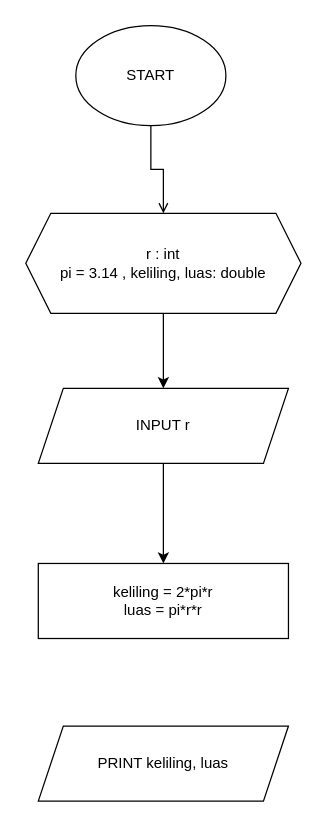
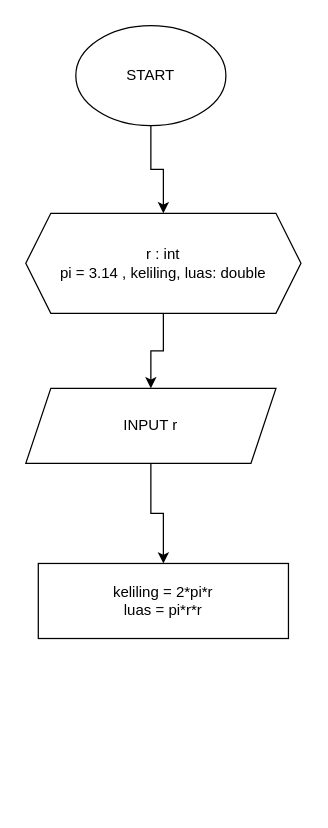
  <mxCell id="0" />
  <mxCell id="1" parent="0" />
- <mxCell id="2" style="edgeStyle=orthogonalEdgeStyle;rounded=0;orthogonalLoop=1;jettySize=auto;html=1;entryX=0.5;entryY=0;entryDx=0;entryDy=0;endArrow=open;" edge="1" parent="1" source="3" target="5"><mxGeometry relative="1" as="geometry" /></mxCell>
+ <mxCell id="2" style="edgeStyle=orthogonalEdgeStyle;rounded=0;orthogonalLoop=1;jettySize=auto;html=1;entryX=0.5;entryY=0;entryDx=0;entryDy=0;" edge="1" parent="1" source="3" target="5"><mxGeometry relative="1" as="geometry" /></mxCell>
  <mxCell id="3" value="START" style="ellipse;whiteSpace=wrap;html=1;" vertex="1" parent="1"><mxGeometry x="60" y="20" width="120" height="80" as="geometry" /></mxCell>
  <mxCell id="4" style="edgeStyle=orthogonalEdgeStyle;rounded=0;orthogonalLoop=1;jettySize=auto;html=1;entryX=0.5;entryY=0;entryDx=0;entryDy=0;" edge="1" parent="1" source="5" target="7"><mxGeometry relative="1" as="geometry" /></mxCell>
  <mxCell id="5" value="r : int&lt;br&gt;pi = 3.14 , keliling, luas: double" style="shape=hexagon;perimeter=hexagonPerimeter2;whiteSpace=wrap;html=1;fixedSize=1;" vertex="1" parent="1"><mxGeometry x="20" y="170" width="220" height="80" as="geometry" /></mxCell>
  <mxCell id="6" style="edgeStyle=orthogonalEdgeStyle;rounded=0;orthogonalLoop=1;jettySize=auto;html=1;entryX=0.5;entryY=0;entryDx=0;entryDy=0;" edge="1" parent="1" source="7" target="8"><mxGeometry relative="1" as="geometry" /></mxCell>
- <mxCell id="7" value="INPUT r" style="shape=parallelogram;perimeter=parallelogramPerimeter;whiteSpace=wrap;html=1;fixedSize=1;" vertex="1" parent="1"><mxGeometry x="30" y="310" width="200" height="60" as="geometry" /></mxCell>
+ <mxCell id="7" value="INPUT r" style="shape=parallelogram;perimeter=parallelogramPerimeter;whiteSpace=wrap;html=1;fixedSize=1;" vertex="1" parent="1"><mxGeometry x="20" y="310" width="200" height="60" as="geometry" /></mxCell>
  <mxCell id="8" value="keliling = 2*pi*r&lt;br&gt;luas = pi*r*r" style="rounded=0;whiteSpace=wrap;html=1;" vertex="1" parent="1"><mxGeometry x="30" y="450" width="200" height="60" as="geometry" /></mxCell>
- <mxCell id="9" value="PRINT keliling, luas" style="shape=parallelogram;perimeter=parallelogramPerimeter;whiteSpace=wrap;html=1;fixedSize=1;" vertex="1" parent="1"><mxGeometry x="30" y="580" width="200" height="60" as="geometry" /></mxCell>
